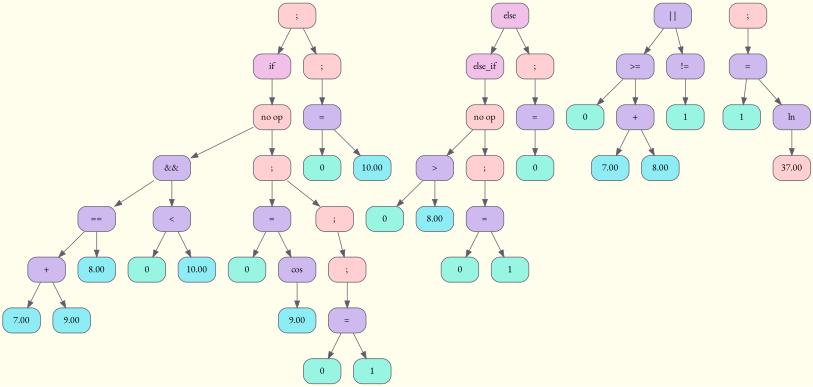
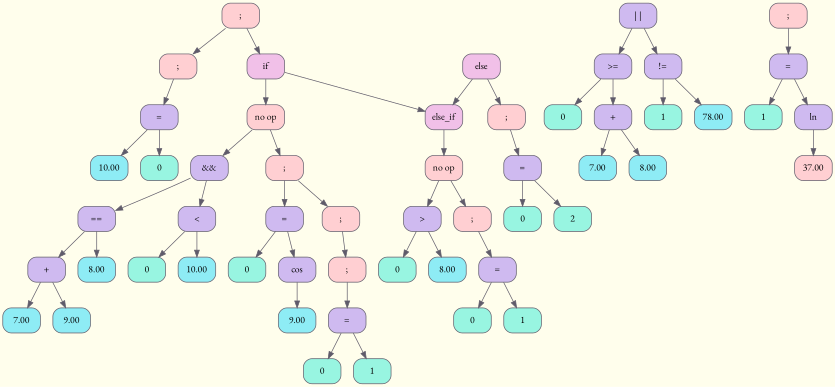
  digraph {
    bgcolor="#FFFEEC"
    fontname="EB Garamond"
    rankdir=TB
    node [color="#5F5B6A" fillcolor="#CFBAF0" fontname="EB Garamond" shape=Mrecord style=filled]
    edge [color="#5F5B6A" fontname="EB Garamond"]
    n1 [fillcolor="#FFCFD2" label="{;}"]
    n2 [fillcolor="#F1C0E8" label="{if}"]
    n3 [fillcolor="#FFCFD2" label="{;}"]
    n4 [fillcolor="#FFCFD2" label="{no op}"]
    n5 [fillcolor="#F1C0E8" label="{else_if}"]
    n6 [label="{=}"]
    n7 [label="{&&}"]
    n8 [fillcolor="#FFCFD2" label="{;}"]
    n9 [fillcolor="#FFCFD2" label="{no op}"]
    n10 [label="{==}"]
    n11 [label="{&lt;}"]
    n12 [label="{=}"]
    n13 [fillcolor="#FFCFD2" label="{;}"]
    n14 [label="{+}"]
    n15 [fillcolor="#8EECF5" label="{8.00}"]
    n16 [fillcolor="#98F5E1" label="{0}"]
    n17 [fillcolor="#8EECF5" label="{10.00}"]
    n18 [fillcolor="#8EECF5" label="{7.00}"]
    n19 [fillcolor="#8EECF5" label="{9.00}"]
    n20 [fillcolor="#98F5E1" label="{0}"]
    n21 [label="{cos}"]
    n22 [fillcolor="#FFCFD2" label="{;}"]
    n23 [fillcolor="#8EECF5" label="{9.00}"]
    n24 [label="{=}"]
    n25 [label="{\| \|}"]
    n26 [label="{&gt;=}"]
    n27 [label="{!=}"]
    n28 [fillcolor="#FFCFD2" label="{;}"]
    n29 [label="{=}"]
    n30 [fillcolor="#98F5E1" label="{0}"]
    n31 [label="{+}"]
    n32 [fillcolor="#98F5E1" label="{1}"]
+   n33 [fillcolor="#8EECF5" label="{78.00}"]
    n34 [fillcolor="#8EECF5" label="{7.00}"]
    n35 [fillcolor="#8EECF5" label="{8.00}"]
    n36 [fillcolor="#98F5E1" label="{1}"]
    n37 [label="{ln}"]
    n38 [fillcolor="#FFCFD2" label="{37.00}"]
    n39 [fillcolor="#98F5E1" label="{0}"]
    n40 [fillcolor="#98F5E1" label="{1}"]
    n41 [label="{&gt;}"]
    n42 [fillcolor="#FFCFD2" label="{;}"]
    n43 [fillcolor="#F1C0E8" label="{else}"]
    n44 [fillcolor="#FFCFD2" label="{;}"]
    n45 [fillcolor="#98F5E1" label="{0}"]
    n46 [fillcolor="#8EECF5" label="{8.00}"]
    n47 [label="{=}"]
    n48 [fillcolor="#98F5E1" label="{0}"]
    n49 [fillcolor="#98F5E1" label="{1}"]
    n50 [label="{=}"]
    n51 [fillcolor="#98F5E1" label="{0}"]
+   n52 [fillcolor="#98F5E1" label="{2}"]
    n53 [fillcolor="#98F5E1" label="{0}"]
    n54 [fillcolor="#8EECF5" label="{10.00}"]
    n1 -> n2
    n1 -> n3
    n2 -> n4
+   n2 -> n5
    n3 -> n6
    n4 -> n7
    n4 -> n8
    n5 -> n9
    n6 -> n53
    n6 -> n54
    n7 -> n10
    n7 -> n11
    n8 -> n12
    n8 -> n13
    n9 -> n41
    n9 -> n42
    n10 -> n14
    n10 -> n15
    n11 -> n16
    n11 -> n17
    n12 -> n20
    n12 -> n21
    n13 -> n22
    n14 -> n18
    n14 -> n19
    n21 -> n23
    n22 -> n24
    n24 -> n39
    n24 -> n40
    n25 -> n26
    n25 -> n27
    n26 -> n30
    n26 -> n31
    n27 -> n32
+   n27 -> n33
    n28 -> n29
    n29 -> n36
    n29 -> n37
    n31 -> n34
    n31 -> n35
    n37 -> n38
    n41 -> n45
    n41 -> n46
    n42 -> n47
    n43 -> n5
    n43 -> n44
    n44 -> n50
    n47 -> n48
    n47 -> n49
    n50 -> n51
+   n50 -> n52
  }
